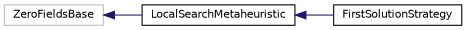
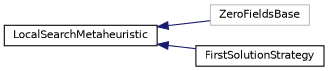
  digraph {
    rankdir=LR
    node [color=black fillcolor=white fontname=Helvetica fontsize=10 shape=record style=filled]
    edge [color=midnightblue dir=back fontname=Helvetica fontsize=10 labelfontname=Helvetica labelfontsize=10 style=solid]
    n1 [color=grey75 height=0.2 label=ZeroFieldsBase width=0.4]
    n2 [height=0.2 label=LocalSearchMetaheuristic width=0.4]
    n3 [height=0.2 label=FirstSolutionStrategy width=0.4]
-   n1 -> n2
+   n2 -> n1
    n2 -> n3
  }
